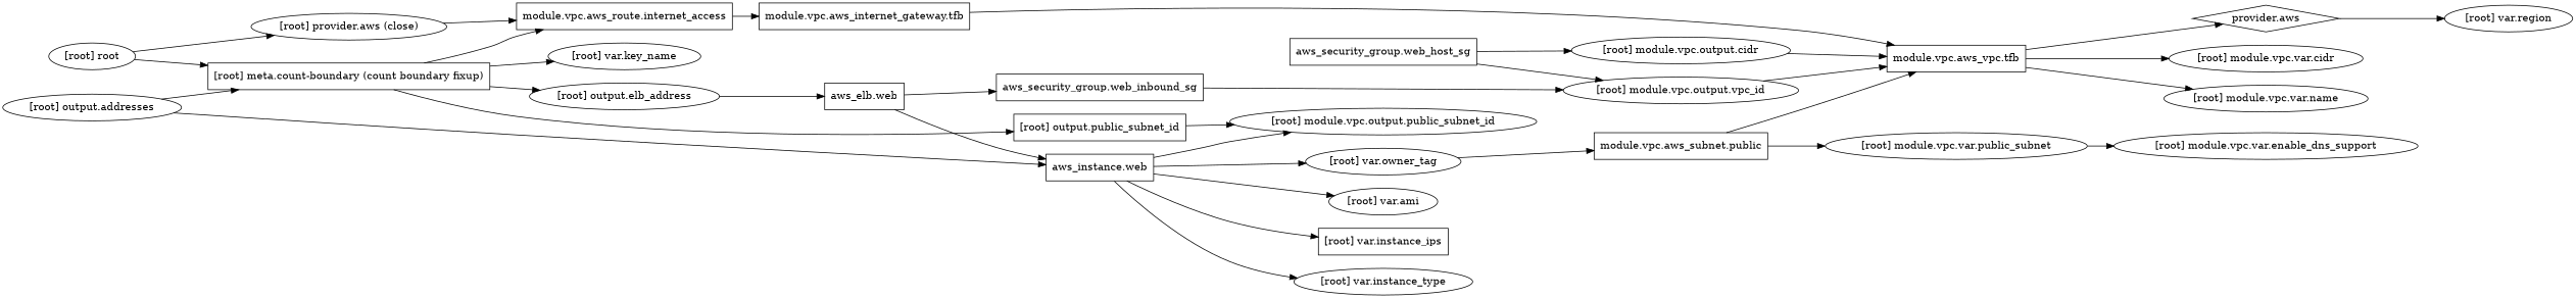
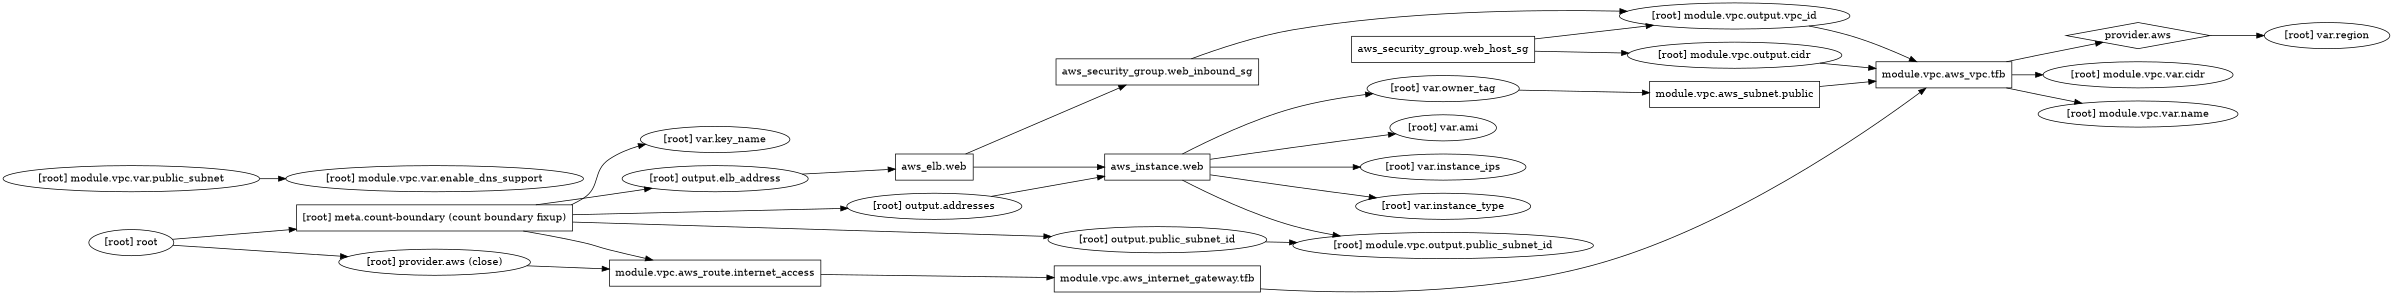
  digraph {
    compound=true
    newrank=true
    rankdir=LR
    n1 [label="aws_elb.web" shape=box]
    n2 [label="aws_instance.web" shape=box]
    n3 [label="aws_security_group.web_inbound_sg" shape=box]
    n4 [label="aws_security_group.web_host_sg" shape=box]
    "[root] module.vpc.output.public_subnet_id"
    "[root] var.ami"
-   "[root] var.instance_ips" [shape=box]
+   "[root] var.instance_ips"
    "[root] var.instance_type"
    "[root] var.owner_tag"
    "[root] module.vpc.output.cidr"
    "[root] module.vpc.output.vpc_id"
    n12 [label="module.vpc.aws_internet_gateway.tfb" shape=box]
    n13 [label="module.vpc.aws_vpc.tfb" shape=box]
    n14 [label="module.vpc.aws_route.internet_access" shape=box]
    n15 [label="module.vpc.aws_subnet.public" shape=box]
    "[root] module.vpc.var.public_subnet"
    n17 [label="provider.aws" shape=diamond]
    "[root] module.vpc.var.cidr"
    "[root] module.vpc.var.enable_dns_support"
    "[root] module.vpc.var.name"
    "[root] var.region"
    "[root] meta.count-boundary (count boundary fixup)" [shape=box]
    "[root] output.addresses"
    "[root] output.elb_address"
-   "[root] output.public_subnet_id" [shape=box]
+   "[root] output.public_subnet_id"
    "[root] var.key_name"
    "[root] provider.aws (close)"
    "[root] root"
    subgraph sub_1 {
      n1
      n2
      n3
      n4
      "[root] module.vpc.output.public_subnet_id"
      "[root] var.ami"
      "[root] var.instance_ips"
      "[root] var.instance_type"
      "[root] var.owner_tag"
      "[root] module.vpc.output.cidr"
      "[root] module.vpc.output.vpc_id"
      n12
      n13
      n14
      n15
      "[root] module.vpc.var.public_subnet"
      n17
      "[root] module.vpc.var.cidr"
      "[root] module.vpc.var.enable_dns_support"
      "[root] module.vpc.var.name"
      "[root] var.region"
      "[root] meta.count-boundary (count boundary fixup)"
      "[root] output.addresses"
      "[root] output.elb_address"
      "[root] output.public_subnet_id"
      "[root] var.key_name"
      "[root] provider.aws (close)"
      "[root] root"
    }
    n1 -> n2
    n1 -> n3
    n2 -> "[root] module.vpc.output.public_subnet_id"
    n2 -> "[root] var.ami"
    n2 -> "[root] var.instance_ips"
    n2 -> "[root] var.instance_type"
    n2 -> "[root] var.owner_tag"
    n3 -> "[root] module.vpc.output.vpc_id"
    n4 -> "[root] module.vpc.output.cidr"
    n4 -> "[root] module.vpc.output.vpc_id"
    "[root] var.owner_tag" -> n15
    "[root] module.vpc.output.cidr" -> n13
    "[root] module.vpc.output.vpc_id" -> n13
    n12 -> n13
    n13 -> n17
    n13 -> "[root] module.vpc.var.cidr"
    n13 -> "[root] module.vpc.var.name"
    n14 -> n12
    n15 -> n13
-   n15 -> "[root] module.vpc.var.public_subnet"
    "[root] module.vpc.var.public_subnet" -> "[root] module.vpc.var.enable_dns_support"
    n17 -> "[root] var.region"
    "[root] meta.count-boundary (count boundary fixup)" -> n14
-   "[root] output.addresses" -> "[root] meta.count-boundary (count boundary fixup)"
+   "[root] meta.count-boundary (count boundary fixup)" -> "[root] output.addresses"
    "[root] meta.count-boundary (count boundary fixup)" -> "[root] output.elb_address"
    "[root] meta.count-boundary (count boundary fixup)" -> "[root] output.public_subnet_id"
    "[root] meta.count-boundary (count boundary fixup)" -> "[root] var.key_name"
    "[root] output.addresses" -> n2
    "[root] output.elb_address" -> n1
    "[root] output.public_subnet_id" -> "[root] module.vpc.output.public_subnet_id"
    "[root] provider.aws (close)" -> n14
    "[root] root" -> "[root] meta.count-boundary (count boundary fixup)"
    "[root] root" -> "[root] provider.aws (close)"
  }
